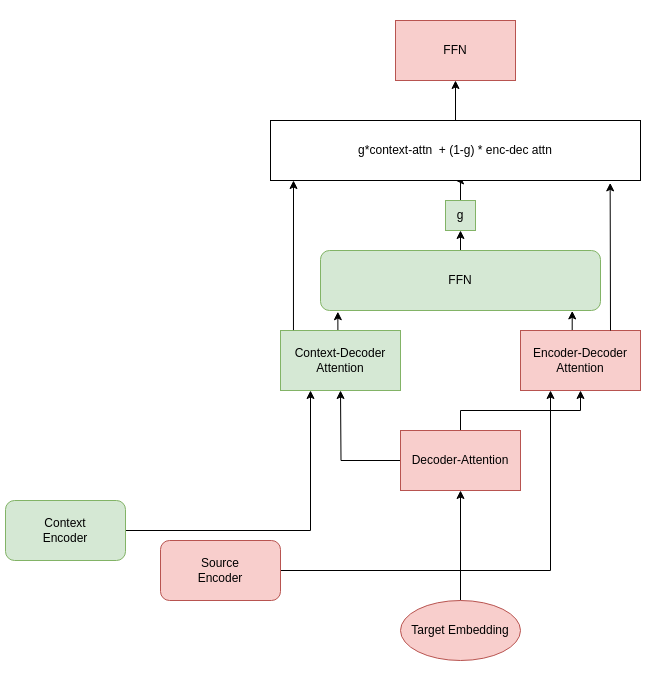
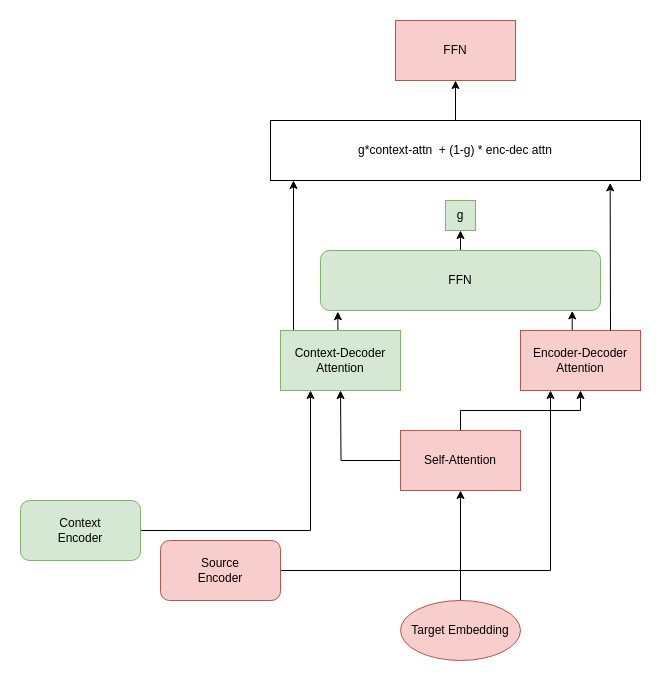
  <mxCell id="0" />
  <mxCell id="1" parent="0" />
  <mxCell id="2" style="edgeStyle=orthogonalEdgeStyle;rounded=0;orthogonalLoop=1;jettySize=auto;html=1;entryX=0.25;entryY=1;entryDx=0;entryDy=0;" edge="1" parent="1" source="3" target="14"><mxGeometry relative="1" as="geometry" /></mxCell>
- <mxCell id="3" value="Context&lt;br&gt;Encoder" style="rounded=1;whiteSpace=wrap;html=1;fillColor=#d5e8d4;strokeColor=#82b366;" vertex="1" parent="1"><mxGeometry x="5" y="500" width="120" height="60" as="geometry" /></mxCell>
+ <mxCell id="3" value="Context&lt;br&gt;Encoder" style="rounded=1;whiteSpace=wrap;html=1;fillColor=#d5e8d4;strokeColor=#82b366;" vertex="1" parent="1"><mxGeometry x="20" y="500" width="120" height="60" as="geometry" /></mxCell>
  <mxCell id="4" style="edgeStyle=orthogonalEdgeStyle;rounded=0;orthogonalLoop=1;jettySize=auto;html=1;entryX=0.25;entryY=1;entryDx=0;entryDy=0;" edge="1" parent="1" source="5" target="12"><mxGeometry relative="1" as="geometry" /></mxCell>
  <mxCell id="5" value="Source&lt;br&gt;Encoder" style="rounded=1;whiteSpace=wrap;html=1;fillColor=#f8cecc;strokeColor=#b85450;" vertex="1" parent="1"><mxGeometry x="160" y="540" width="120" height="60" as="geometry" /></mxCell>
  <mxCell id="6" value="" style="edgeStyle=orthogonalEdgeStyle;rounded=0;orthogonalLoop=1;jettySize=auto;html=1;" edge="1" parent="1" source="7" target="10"><mxGeometry relative="1" as="geometry" /></mxCell>
  <mxCell id="7" value="Target Embedding" style="ellipse;whiteSpace=wrap;html=1;fillColor=#f8cecc;strokeColor=#b85450;" vertex="1" parent="1"><mxGeometry x="400" y="600" width="120" height="60" as="geometry" /></mxCell>
  <mxCell id="8" value="" style="edgeStyle=orthogonalEdgeStyle;rounded=0;orthogonalLoop=1;jettySize=auto;html=1;" edge="1" parent="1" source="10" target="12"><mxGeometry relative="1" as="geometry" /></mxCell>
  <mxCell id="9" style="edgeStyle=orthogonalEdgeStyle;rounded=0;orthogonalLoop=1;jettySize=auto;html=1;" edge="1" parent="1" source="10"><mxGeometry relative="1" as="geometry"><mxPoint x="340" y="390" as="targetPoint" /></mxGeometry></mxCell>
- <mxCell id="10" value="Decoder-Attention" style="rounded=0;whiteSpace=wrap;html=1;fillColor=#f8cecc;strokeColor=#b85450;" vertex="1" parent="1"><mxGeometry x="400" y="430" width="120" height="60" as="geometry" /></mxCell>
+ <mxCell id="10" value="Self-Attention" style="rounded=0;whiteSpace=wrap;html=1;fillColor=#f8cecc;strokeColor=#b85450;" vertex="1" parent="1"><mxGeometry x="400" y="430" width="120" height="60" as="geometry" /></mxCell>
  <mxCell id="11" style="edgeStyle=orthogonalEdgeStyle;rounded=0;orthogonalLoop=1;jettySize=auto;html=1;exitX=0.5;exitY=0;exitDx=0;exitDy=0;entryX=0.899;entryY=1.007;entryDx=0;entryDy=0;entryPerimeter=0;" edge="1" parent="1" source="12" target="16"><mxGeometry relative="1" as="geometry" /></mxCell>
  <mxCell id="12" value="Encoder-Decoder Attention" style="rounded=0;whiteSpace=wrap;html=1;fillColor=#f8cecc;strokeColor=#b85450;" vertex="1" parent="1"><mxGeometry x="520" y="330" width="120" height="60" as="geometry" /></mxCell>
  <mxCell id="13" style="edgeStyle=orthogonalEdgeStyle;rounded=0;orthogonalLoop=1;jettySize=auto;html=1;exitX=0.5;exitY=0;exitDx=0;exitDy=0;entryX=0.062;entryY=1.02;entryDx=0;entryDy=0;entryPerimeter=0;" edge="1" parent="1" source="14" target="16"><mxGeometry relative="1" as="geometry" /></mxCell>
  <mxCell id="14" value="Context-Decoder Attention" style="rounded=0;whiteSpace=wrap;html=1;fillColor=#d5e8d4;strokeColor=#82b366;" vertex="1" parent="1"><mxGeometry x="280" y="330" width="120" height="60" as="geometry" /></mxCell>
  <mxCell id="15" style="edgeStyle=orthogonalEdgeStyle;rounded=0;orthogonalLoop=1;jettySize=auto;html=1;exitX=0.5;exitY=0;exitDx=0;exitDy=0;" edge="1" parent="1" source="16"><mxGeometry relative="1" as="geometry"><mxPoint x="460" y="230" as="targetPoint" /></mxGeometry></mxCell>
  <mxCell id="16" value="FFN" style="rounded=1;whiteSpace=wrap;html=1;fillColor=#d5e8d4;strokeColor=#82b366;" vertex="1" parent="1"><mxGeometry x="320" y="250" width="280" height="60" as="geometry" /></mxCell>
- <mxCell id="17" style="edgeStyle=orthogonalEdgeStyle;rounded=0;orthogonalLoop=1;jettySize=auto;html=1;entryX=0.5;entryY=1;entryDx=0;entryDy=0;" edge="1" parent="1" source="18" target="20"><mxGeometry relative="1" as="geometry" /></mxCell>
  <mxCell id="18" value="g" style="whiteSpace=wrap;html=1;aspect=fixed;fillColor=#d5e8d4;strokeColor=#82b366;" vertex="1" parent="1"><mxGeometry x="445" y="200" width="30" height="30" as="geometry" /></mxCell>
  <mxCell id="19" value="" style="edgeStyle=orthogonalEdgeStyle;rounded=0;orthogonalLoop=1;jettySize=auto;html=1;" edge="1" parent="1" source="20" target="22"><mxGeometry relative="1" as="geometry" /></mxCell>
  <mxCell id="20" value="g*context-attn&amp;nbsp; + (1-g) * enc-dec attn" style="rounded=0;whiteSpace=wrap;html=1;" vertex="1" parent="1"><mxGeometry x="270" y="120" width="370" height="60" as="geometry" /></mxCell>
  <mxCell id="21" value="" style="endArrow=classic;html=1;rounded=0;exitX=0.108;exitY=-0.007;exitDx=0;exitDy=0;exitPerimeter=0;" edge="1" parent="1" source="14"><mxGeometry width="50" height="50" relative="1" as="geometry"><mxPoint x="330" y="290" as="sourcePoint" /><mxPoint x="293" y="180" as="targetPoint" /></mxGeometry></mxCell>
  <mxCell id="22" value="FFN" style="whiteSpace=wrap;html=1;rounded=0;fillColor=#f8cecc;strokeColor=#b85450;" vertex="1" parent="1"><mxGeometry x="395" y="20" width="120" height="60" as="geometry" /></mxCell>
  <mxCell id="23" value="" style="endArrow=classic;html=1;rounded=0;exitX=0.75;exitY=0;exitDx=0;exitDy=0;entryX=0.918;entryY=1.04;entryDx=0;entryDy=0;entryPerimeter=0;" edge="1" parent="1" source="12" target="20"><mxGeometry width="50" height="50" relative="1" as="geometry"><mxPoint x="330" y="340" as="sourcePoint" /><mxPoint x="380" y="290" as="targetPoint" /></mxGeometry></mxCell>
